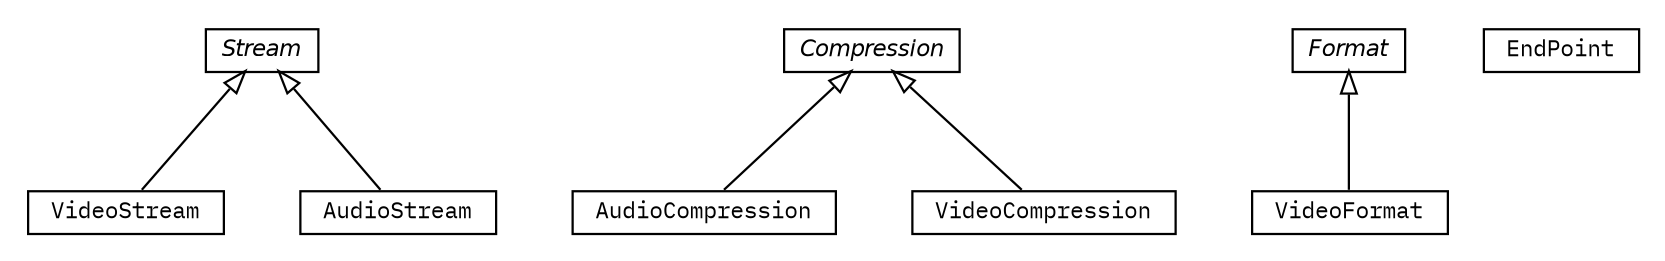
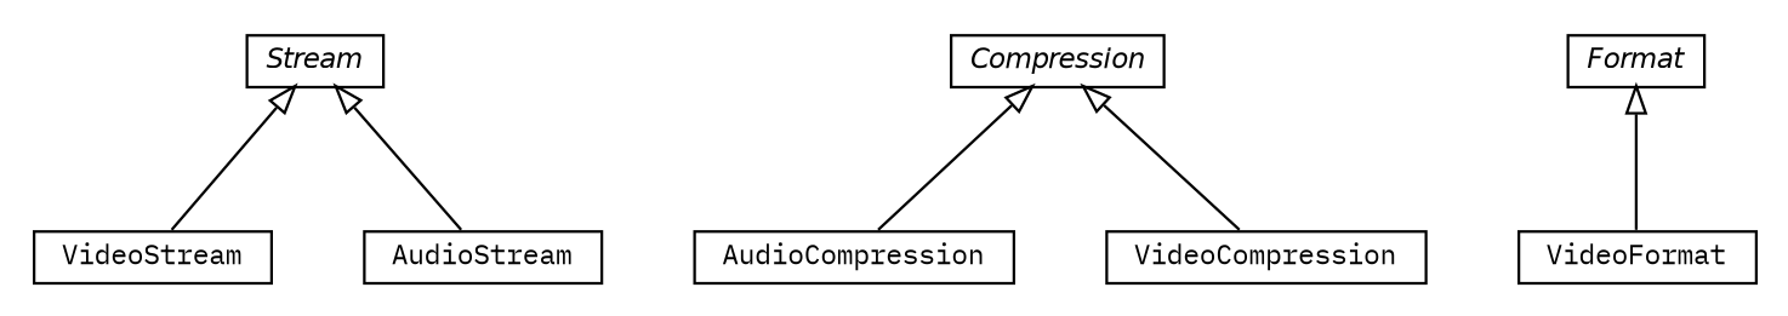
  digraph {
    fontname="IBM Plex Mono"
    nodesep=0.25
    ranksep=0.5
    node [fontcolor=black fontname="IBM Plex Mono" fontsize=10.0 shape=plaintext]
    edge [arrowtail=empty dir=back fontname="IBM Plex Mono" fontsize=10 headport=p labelfontname=Helvetica labelfontsize=10 tailport=p]
    n1 [label=<<table title="org.universAAL.ontology.av.streaming.VideoStream" border="0" cellborder="1" cellspacing="0" cellpadding="2" port="p" href="./VideoStream.html"> 		<tr><td><table border="0" cellspacing="0" cellpadding="1"> <tr><td align="center" balign="center"> VideoStream </td></tr> 		</table></td></tr> 		</table>>]
    n2 [label=<<table title="org.universAAL.ontology.av.streaming.AudioCompression" border="0" cellborder="1" cellspacing="0" cellpadding="2" port="p" href="./AudioCompression.html"> 		<tr><td><table border="0" cellspacing="0" cellpadding="1"> <tr><td align="center" balign="center"> AudioCompression </td></tr> 		</table></td></tr> 		</table>>]
    n3 [label=<<table title="org.universAAL.ontology.av.streaming.Stream" border="0" cellborder="1" cellspacing="0" cellpadding="2" port="p" href="./Stream.html"> 		<tr><td><table border="0" cellspacing="0" cellpadding="1"> <tr><td align="center" balign="center"><font face="Helvetica-Oblique"> Stream </font></td></tr> 		</table></td></tr> 		</table>>]
    n4 [label=<<table title="org.universAAL.ontology.av.streaming.AudioStream" border="0" cellborder="1" cellspacing="0" cellpadding="2" port="p" href="./AudioStream.html"> 		<tr><td><table border="0" cellspacing="0" cellpadding="1"> <tr><td align="center" balign="center"> AudioStream </td></tr> 		</table></td></tr> 		</table>>]
    n5 [label=<<table title="org.universAAL.ontology.av.streaming.VideoFormat" border="0" cellborder="1" cellspacing="0" cellpadding="2" port="p" href="./VideoFormat.html"> 		<tr><td><table border="0" cellspacing="0" cellpadding="1"> <tr><td align="center" balign="center"> VideoFormat </td></tr> 		</table></td></tr> 		</table>>]
-   n6 [label=<<table title="org.universAAL.ontology.av.streaming.EndPoint" border="0" cellborder="1" cellspacing="0" cellpadding="2" port="p" href="./EndPoint.html"> 		<tr><td><table border="0" cellspacing="0" cellpadding="1"> <tr><td align="center" balign="center"> EndPoint </td></tr> 		</table></td></tr> 		</table>>]
    n7 [label=<<table title="org.universAAL.ontology.av.streaming.Format" border="0" cellborder="1" cellspacing="0" cellpadding="2" port="p" href="./Format.html"> 		<tr><td><table border="0" cellspacing="0" cellpadding="1"> <tr><td align="center" balign="center"><font face="Helvetica-Oblique"> Format </font></td></tr> 		</table></td></tr> 		</table>>]
    n8 [label=<<table title="org.universAAL.ontology.av.streaming.Compression" border="0" cellborder="1" cellspacing="0" cellpadding="2" port="p" href="./Compression.html"> 		<tr><td><table border="0" cellspacing="0" cellpadding="1"> <tr><td align="center" balign="center"><font face="Helvetica-Oblique"> Compression </font></td></tr> 		</table></td></tr> 		</table>>]
    n9 [label=<<table title="org.universAAL.ontology.av.streaming.VideoCompression" border="0" cellborder="1" cellspacing="0" cellpadding="2" port="p" href="./VideoCompression.html"> 		<tr><td><table border="0" cellspacing="0" cellpadding="1"> <tr><td align="center" balign="center"> VideoCompression </td></tr> 		</table></td></tr> 		</table>>]
    n3 -> n1
    n3 -> n4
    n7 -> n5
    n8 -> n2
    n8 -> n9
  }
